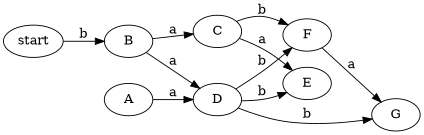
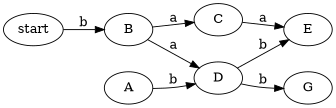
  digraph {
    rankdir=LR
    start
    B
    A
    D
    C
    E
-   F
    G
    start -> B [label=b]
    B -> D [label=a]
    B -> C [label=a]
-   A -> D [label=a]
+   A -> D [label=b]
    D -> E [label=b]
-   D -> F [label=b]
    D -> G [label=b]
    C -> E [label=a]
-   C -> F [label=b]
-   F -> G [label=a]
  }
